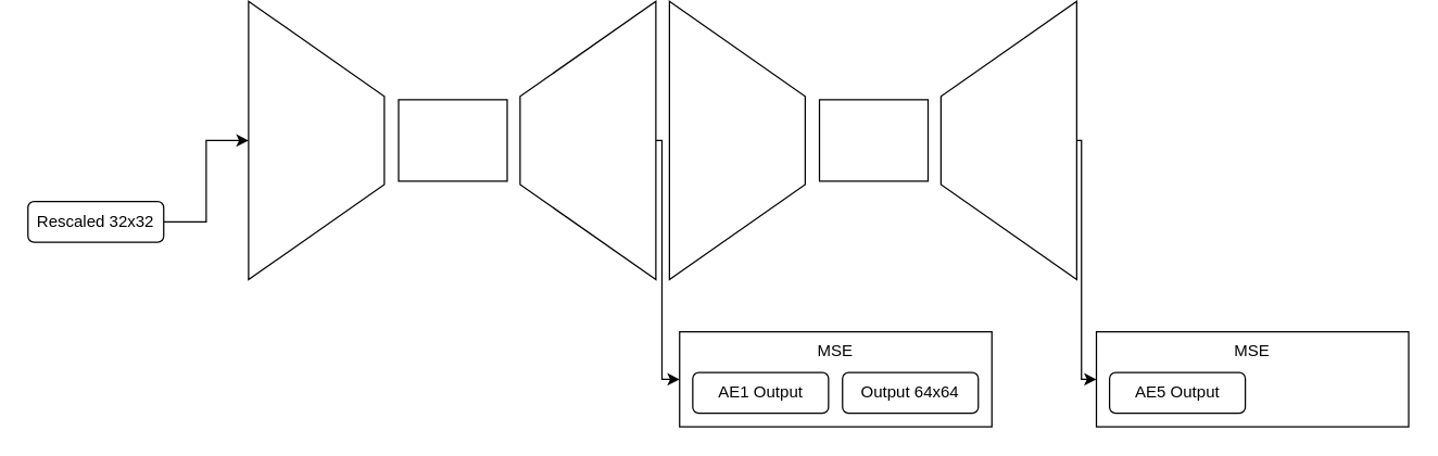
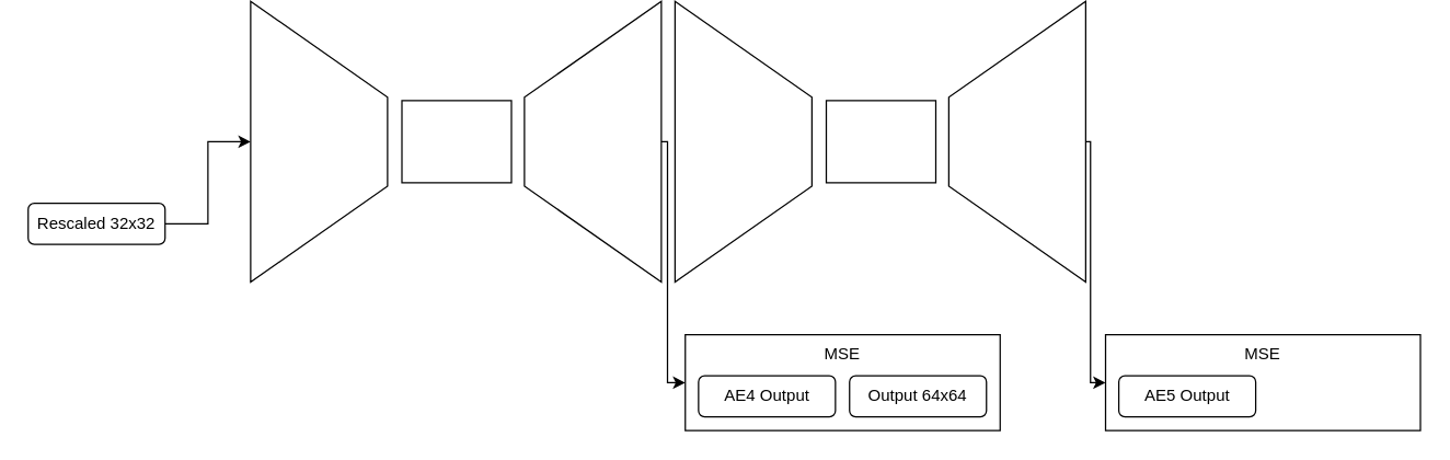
  <mxCell id="0" />
  <mxCell id="1" parent="0" />
  <mxCell id="2" value="" style="shape=trapezoid;perimeter=trapezoidPerimeter;whiteSpace=wrap;html=1;fixedSize=1;rotation=90;size=70;" vertex="1" parent="1"><mxGeometry x="130" y="20" width="205" height="100" as="geometry" /></mxCell>
  <mxCell id="3" style="edgeStyle=orthogonalEdgeStyle;rounded=0;orthogonalLoop=1;jettySize=auto;html=1;exitX=0.5;exitY=1;exitDx=0;exitDy=0;entryX=0;entryY=0.5;entryDx=0;entryDy=0;" edge="1" parent="1" source="4" target="13"><mxGeometry relative="1" as="geometry"><Array as="points"><mxPoint x="487" y="70" /><mxPoint x="487" y="246" /></Array></mxGeometry></mxCell>
  <mxCell id="4" value="" style="shape=trapezoid;perimeter=trapezoidPerimeter;whiteSpace=wrap;html=1;fixedSize=1;rotation=-90;size=70;" vertex="1" parent="1"><mxGeometry x="330" y="20" width="205" height="100" as="geometry" /></mxCell>
  <mxCell id="5" value="" style="rounded=0;whiteSpace=wrap;html=1;" vertex="1" parent="1"><mxGeometry x="293" y="40" width="80" height="60" as="geometry" /></mxCell>
  <mxCell id="6" value="" style="shape=trapezoid;perimeter=trapezoidPerimeter;whiteSpace=wrap;html=1;fixedSize=1;rotation=90;size=70;" vertex="1" parent="1"><mxGeometry x="440" y="20" width="205" height="100" as="geometry" /></mxCell>
  <mxCell id="7" style="edgeStyle=orthogonalEdgeStyle;rounded=0;orthogonalLoop=1;jettySize=auto;html=1;exitX=0.5;exitY=1;exitDx=0;exitDy=0;entryX=0;entryY=0.5;entryDx=0;entryDy=0;" edge="1" parent="1" source="8" target="19"><mxGeometry relative="1" as="geometry"><Array as="points"><mxPoint x="796" y="70" /><mxPoint x="796" y="246" /></Array></mxGeometry></mxCell>
  <mxCell id="8" value="" style="shape=trapezoid;perimeter=trapezoidPerimeter;whiteSpace=wrap;html=1;fixedSize=1;rotation=-90;size=70;" vertex="1" parent="1"><mxGeometry x="640" y="20" width="205" height="100" as="geometry" /></mxCell>
  <mxCell id="9" value="" style="rounded=0;whiteSpace=wrap;html=1;" vertex="1" parent="1"><mxGeometry x="603" y="40" width="80" height="60" as="geometry" /></mxCell>
  <mxCell id="10" style="edgeStyle=orthogonalEdgeStyle;rounded=0;orthogonalLoop=1;jettySize=auto;html=1;exitX=1;exitY=0.5;exitDx=0;exitDy=0;entryX=0.5;entryY=1;entryDx=0;entryDy=0;" edge="1" parent="1" source="11" target="2"><mxGeometry relative="1" as="geometry" /></mxCell>
  <mxCell id="11" value="Rescaled 32x32" style="rounded=1;whiteSpace=wrap;html=1;" vertex="1" parent="1"><mxGeometry x="20" y="115" width="100" height="30" as="geometry" /></mxCell>
  <mxCell id="12" value="" style="group" vertex="1" connectable="0" parent="1"><mxGeometry x="500" y="211" width="230" height="70" as="geometry" /></mxCell>
  <mxCell id="13" value="" style="rounded=0;whiteSpace=wrap;html=1;" vertex="1" parent="12"><mxGeometry width="230" height="70" as="geometry" /></mxCell>
- <mxCell id="14" value="AE1 Output" style="rounded=1;whiteSpace=wrap;html=1;" vertex="1" parent="12"><mxGeometry x="9.68" y="30" width="100" height="30" as="geometry" /></mxCell>
+ <mxCell id="14" value="AE4 Output" style="rounded=1;whiteSpace=wrap;html=1;" vertex="1" parent="12"><mxGeometry x="9.68" y="30" width="100" height="30" as="geometry" /></mxCell>
  <mxCell id="15" value="Output 64x64" style="rounded=1;whiteSpace=wrap;html=1;" vertex="1" parent="12"><mxGeometry x="120" y="30" width="100" height="30" as="geometry" /></mxCell>
  <mxCell id="16" value="MSE" style="text;html=1;strokeColor=none;fillColor=none;align=center;verticalAlign=middle;whiteSpace=wrap;rounded=0;" vertex="1" parent="12"><mxGeometry x="95" y="4" width="40" height="20" as="geometry" /></mxCell>
  <mxCell id="17" value="" style="group" vertex="1" connectable="0" parent="1"><mxGeometry x="807" y="211" width="230" height="70" as="geometry" /></mxCell>
  <mxCell id="18" value="" style="group" vertex="1" connectable="0" parent="17"><mxGeometry width="230" height="70" as="geometry" /></mxCell>
  <mxCell id="19" value="" style="rounded=0;whiteSpace=wrap;html=1;" vertex="1" parent="18"><mxGeometry width="230" height="70" as="geometry" /></mxCell>
  <mxCell id="20" value="AE5 Output" style="rounded=1;whiteSpace=wrap;html=1;" vertex="1" parent="18"><mxGeometry x="9.68" y="30" width="100" height="30" as="geometry" /></mxCell>
  <mxCell id="21" value="MSE" style="text;html=1;strokeColor=none;fillColor=none;align=center;verticalAlign=middle;whiteSpace=wrap;rounded=0;" vertex="1" parent="18"><mxGeometry x="95" y="4" width="40" height="20" as="geometry" /></mxCell>
